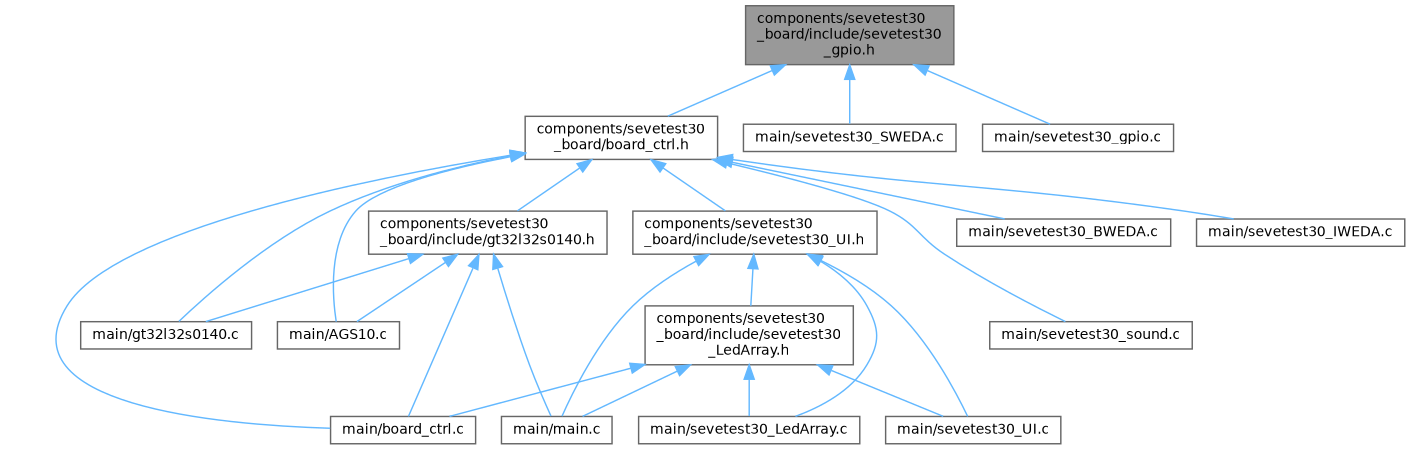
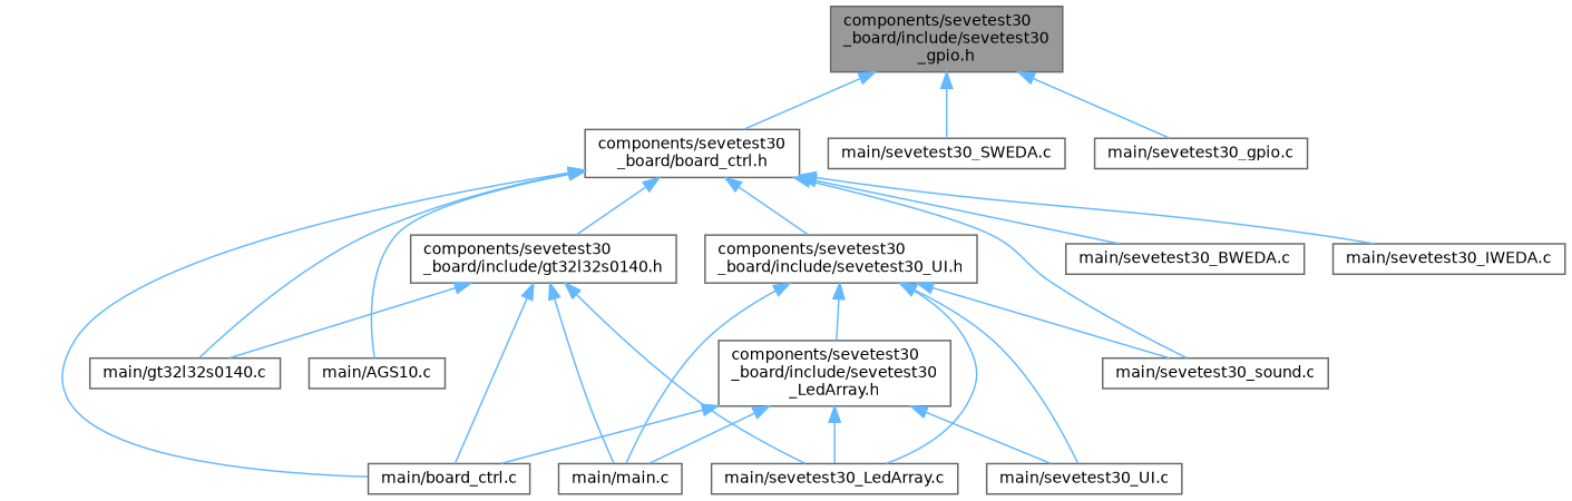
  digraph {
    node [color=grey40 fillcolor=white fontname=Helvetica fontsize=10 shape=box style=filled]
    edge [color=steelblue1 dir=back fontname=Helvetica fontsize=10 labelfontname=Helvetica labelfontsize=10 style=solid]
    n1 [color=gray40 fillcolor=grey60 fontcolor=black height=0.2 label="components/sevetest30\l_board/include/sevetest30\l_gpio.h" width=0.4]
    n2 [height=0.2 label="components/sevetest30\l_board/board_ctrl.h" width=0.4]
    n3 [height=0.2 label="main/sevetest30_SWEDA.c" width=0.4]
    n4 [height=0.2 label="main/sevetest30_gpio.c" width=0.4]
    n5 [height=0.2 label="components/sevetest30\l_board/include/gt32l32s0140.h" width=0.4]
    n6 [height=0.2 label="main/board_ctrl.c" width=0.4]
    n7 [height=0.2 label="main/gt32l32s0140.c" width=0.4]
    n8 [height=0.2 label="components/sevetest30\l_board/include/sevetest30_UI.h" width=0.4]
    n9 [height=0.2 label="main/sevetest30_sound.c" width=0.4]
    n10 [height=0.2 label="main/AGS10.c" width=0.4]
    n11 [height=0.2 label="main/sevetest30_BWEDA.c" width=0.4]
    n12 [height=0.2 label="main/sevetest30_IWEDA.c" width=0.4]
    n13 [height=0.2 label="main/main.c" width=0.4]
    n14 [height=0.2 label="main/sevetest30_LedArray.c" width=0.4]
    n15 [height=0.2 label="components/sevetest30\l_board/include/sevetest30\l_LedArray.h" width=0.4]
    n16 [height=0.2 label="main/sevetest30_UI.c" width=0.4]
    n1 -> n2
    n1 -> n3
    n1 -> n4
    n2 -> n5
    n2 -> n6
    n2 -> n7
    n2 -> n8
    n2 -> n9
    n2 -> n10
    n2 -> n11
    n2 -> n12
    n5 -> n6
    n5 -> n7
    n5 -> n13
-   n5 -> n10
+   n5 -> n14
+   n8 -> n9
    n8 -> n13
    n8 -> n14
    n8 -> n15
    n8 -> n16
    n15 -> n6
    n15 -> n13
    n15 -> n14
    n15 -> n16
  }
